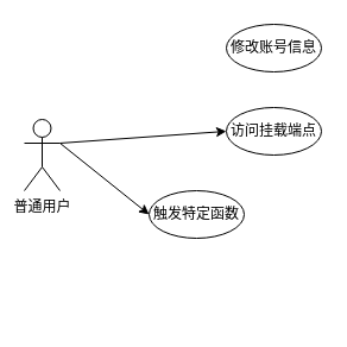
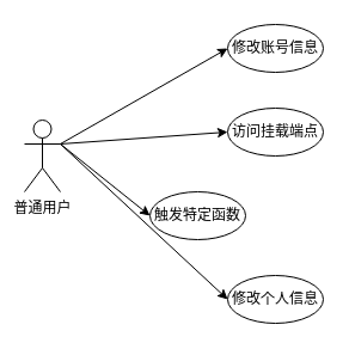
  <mxCell id="0" />
  <mxCell id="1" parent="0" />
+ <mxCell id="2" style="rounded=0;orthogonalLoop=1;jettySize=auto;html=1;exitX=1;exitY=0.333;exitDx=0;exitDy=0;exitPerimeter=0;entryX=0;entryY=0.5;entryDx=0;entryDy=0;" parent="1" source="6" target="7" edge="1"><mxGeometry relative="1" as="geometry" /></mxCell>
  <mxCell id="3" style="edgeStyle=none;rounded=0;orthogonalLoop=1;jettySize=auto;html=1;exitX=1;exitY=0.333;exitDx=0;exitDy=0;exitPerimeter=0;entryX=0;entryY=0.5;entryDx=0;entryDy=0;" parent="1" source="6" target="8" edge="1"><mxGeometry relative="1" as="geometry" /></mxCell>
  <mxCell id="4" style="edgeStyle=none;rounded=0;orthogonalLoop=1;jettySize=auto;html=1;exitX=1;exitY=0.333;exitDx=0;exitDy=0;exitPerimeter=0;entryX=0;entryY=0.5;entryDx=0;entryDy=0;" parent="1" source="6" target="9" edge="1"><mxGeometry relative="1" as="geometry" /></mxCell>
+ <mxCell id="5" style="edgeStyle=none;rounded=0;orthogonalLoop=1;jettySize=auto;html=1;exitX=1;exitY=0.333;exitDx=0;exitDy=0;exitPerimeter=0;entryX=0;entryY=0.5;entryDx=0;entryDy=0;" parent="1" source="6" target="10" edge="1"><mxGeometry relative="1" as="geometry" /></mxCell>
  <mxCell id="6" value="普通用户" style="shape=umlActor;verticalLabelPosition=bottom;verticalAlign=top;html=1;outlineConnect=0;" parent="1" vertex="1"><mxGeometry x="20" y="100" width="30" height="60" as="geometry" /></mxCell>
  <mxCell id="7" value="修改账号信息" style="ellipse;whiteSpace=wrap;html=1;" parent="1" vertex="1"><mxGeometry x="190" y="20" width="80" height="40" as="geometry" /></mxCell>
  <mxCell id="8" value="访问挂载端点" style="ellipse;whiteSpace=wrap;html=1;" parent="1" vertex="1"><mxGeometry x="190" y="90" width="80" height="40" as="geometry" /></mxCell>
  <mxCell id="9" value="触发特定函数" style="ellipse;whiteSpace=wrap;html=1;" parent="1" vertex="1"><mxGeometry x="125" y="160" width="80" height="40" as="geometry" /></mxCell>
+ <mxCell id="10" value="修改个人信息" style="ellipse;whiteSpace=wrap;html=1;" parent="1" vertex="1"><mxGeometry x="190" y="230" width="80" height="40" as="geometry" /></mxCell>
